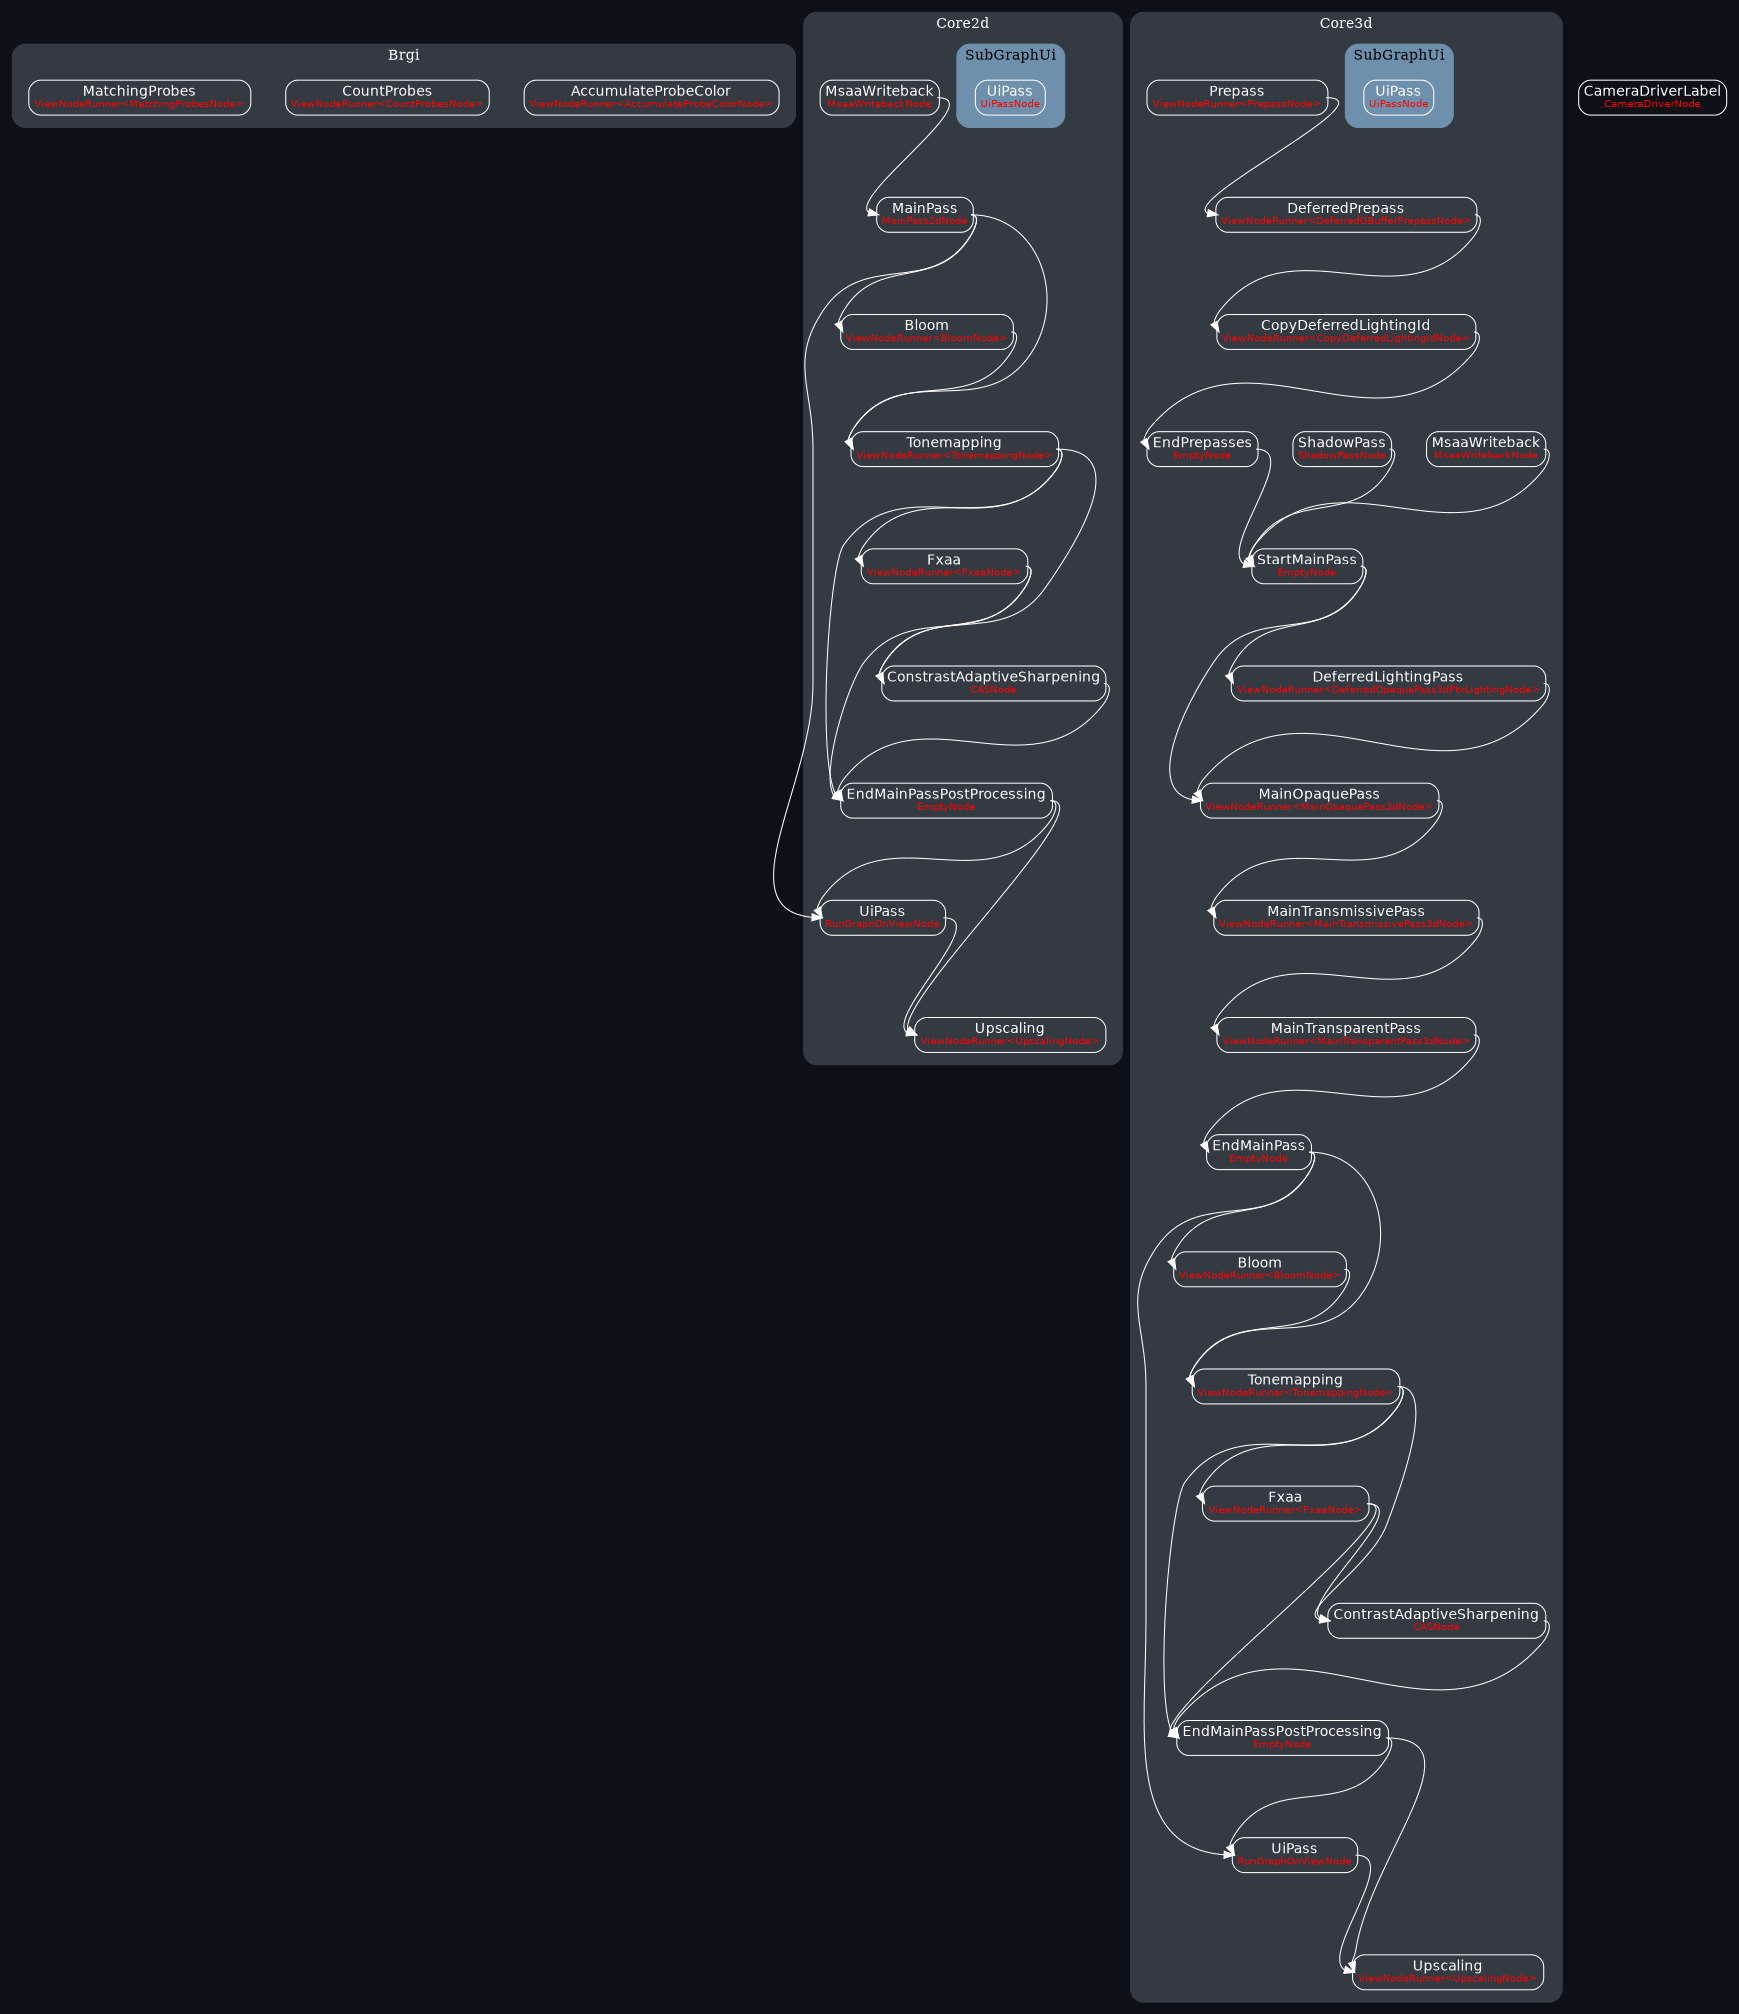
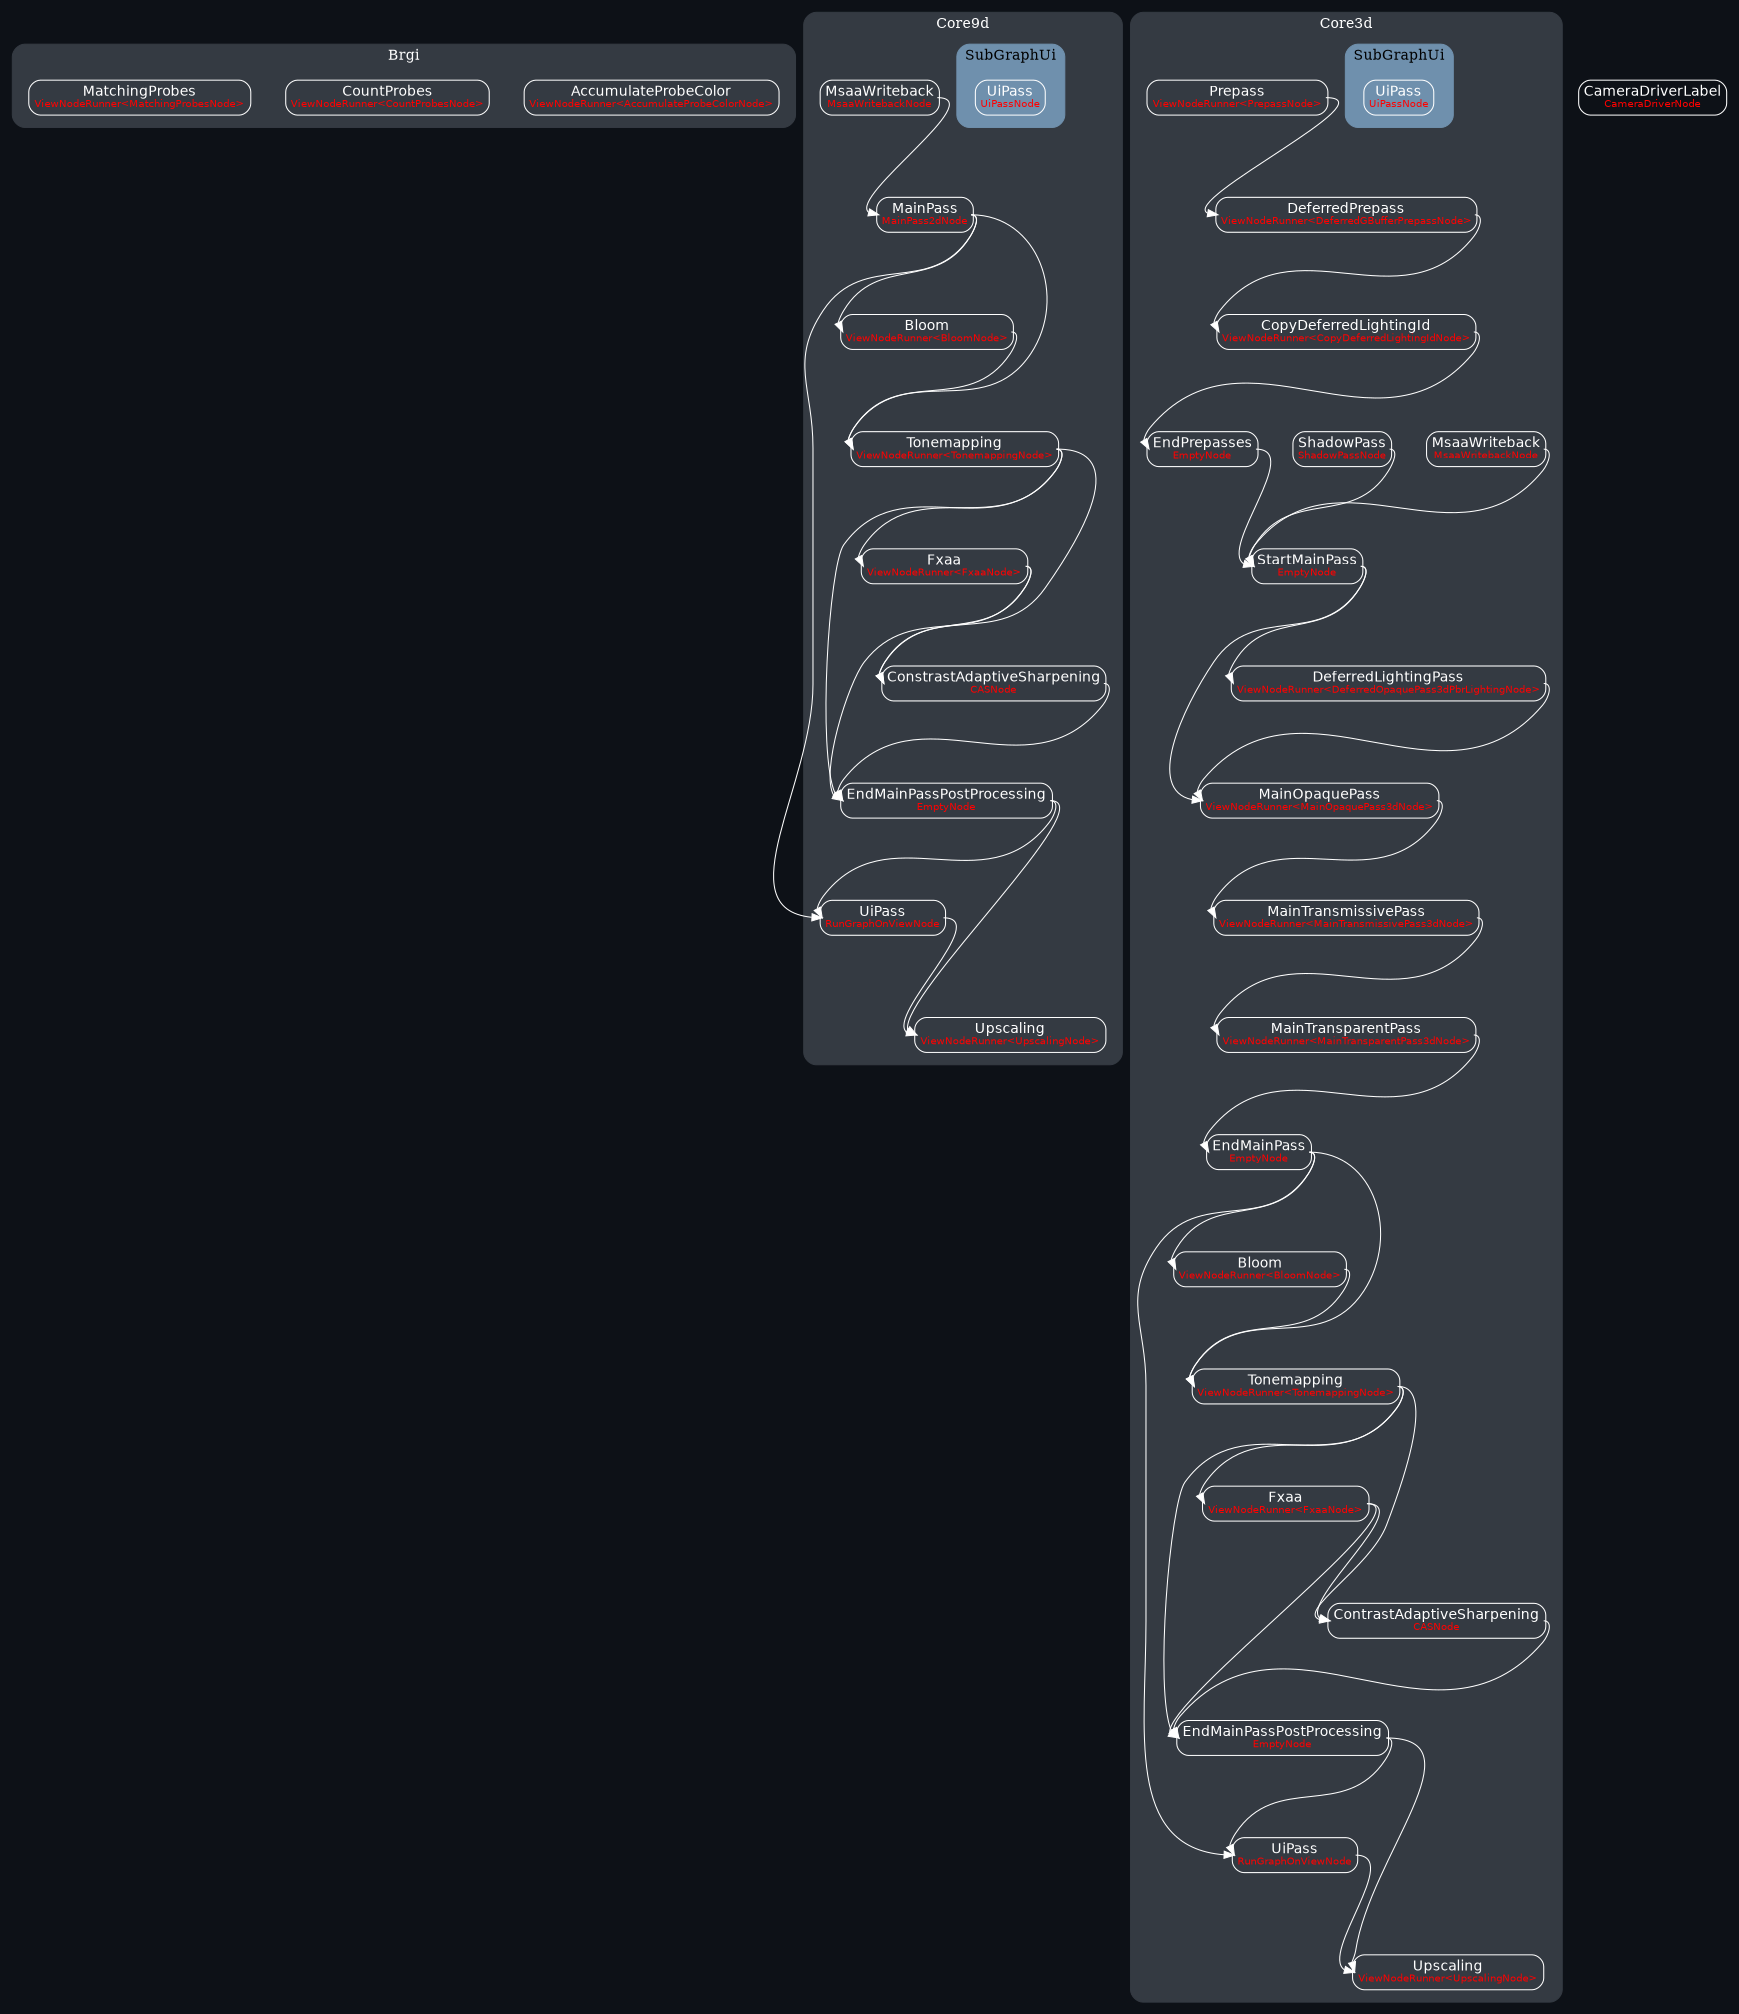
  digraph {
    bgcolor="#0d1117"
    rankdir=TB
    ranksep=1.0
    node [color=white fillcolor=white fontcolor=white fontname=Helvetica shape=plaintext]
    edge [color=white fontcolor=white fontname=Helvetica headport="title:w" tailport="title:e"]
    n1 [label=<<TABLE STYLE="rounded"><TR><TD PORT="title" BORDER="0" COLSPAN="2">AccumulateProbeColor<BR/><FONT COLOR="red" POINT-SIZE="10">ViewNodeRunner&lt;AccumulateProbeColorNode&gt;</FONT></TD></TR></TABLE>>]
    n2 [label=<<TABLE STYLE="rounded"><TR><TD PORT="title" BORDER="0" COLSPAN="2">CountProbes<BR/><FONT COLOR="red" POINT-SIZE="10">ViewNodeRunner&lt;CountProbesNode&gt;</FONT></TD></TR></TABLE>>]
    n3 [label=<<TABLE STYLE="rounded"><TR><TD PORT="title" BORDER="0" COLSPAN="2">MatchingProbes<BR/><FONT COLOR="red" POINT-SIZE="10">ViewNodeRunner&lt;MatchingProbesNode&gt;</FONT></TD></TR></TABLE>>]
    n4 [label=<<TABLE STYLE="rounded"><TR><TD PORT="title" BORDER="0" COLSPAN="2">UiPass<BR/><FONT COLOR="red" POINT-SIZE="10">UiPassNode</FONT></TD></TR></TABLE>>]
    n5 [label=<<TABLE STYLE="rounded"><TR><TD PORT="title" BORDER="0" COLSPAN="2">ConstrastAdaptiveSharpening<BR/><FONT COLOR="red" POINT-SIZE="10">CASNode</FONT></TD></TR></TABLE>>]
    n6 [label=<<TABLE STYLE="rounded"><TR><TD PORT="title" BORDER="0" COLSPAN="2">EndMainPassPostProcessing<BR/><FONT COLOR="red" POINT-SIZE="10">EmptyNode</FONT></TD></TR></TABLE>>]
    n7 [label=<<TABLE STYLE="rounded"><TR><TD PORT="title" BORDER="0" COLSPAN="2">MainPass<BR/><FONT COLOR="red" POINT-SIZE="10">MainPass2dNode</FONT></TD></TR></TABLE>>]
    n8 [label=<<TABLE STYLE="rounded"><TR><TD PORT="title" BORDER="0" COLSPAN="2">UiPass<BR/><FONT COLOR="red" POINT-SIZE="10">RunGraphOnViewNode</FONT></TD></TR></TABLE>>]
    n9 [label=<<TABLE STYLE="rounded"><TR><TD PORT="title" BORDER="0" COLSPAN="2">Bloom<BR/><FONT COLOR="red" POINT-SIZE="10">ViewNodeRunner&lt;BloomNode&gt;</FONT></TD></TR></TABLE>>]
    n10 [label=<<TABLE STYLE="rounded"><TR><TD PORT="title" BORDER="0" COLSPAN="2">Tonemapping<BR/><FONT COLOR="red" POINT-SIZE="10">ViewNodeRunner&lt;TonemappingNode&gt;</FONT></TD></TR></TABLE>>]
    n11 [label=<<TABLE STYLE="rounded"><TR><TD PORT="title" BORDER="0" COLSPAN="2">MsaaWriteback<BR/><FONT COLOR="red" POINT-SIZE="10">MsaaWritebackNode</FONT></TD></TR></TABLE>>]
    n12 [label=<<TABLE STYLE="rounded"><TR><TD PORT="title" BORDER="0" COLSPAN="2">Upscaling<BR/><FONT COLOR="red" POINT-SIZE="10">ViewNodeRunner&lt;UpscalingNode&gt;</FONT></TD></TR></TABLE>>]
    n13 [label=<<TABLE STYLE="rounded"><TR><TD PORT="title" BORDER="0" COLSPAN="2">Fxaa<BR/><FONT COLOR="red" POINT-SIZE="10">ViewNodeRunner&lt;FxaaNode&gt;</FONT></TD></TR></TABLE>>]
    n14 [label=<<TABLE STYLE="rounded"><TR><TD PORT="title" BORDER="0" COLSPAN="2">UiPass<BR/><FONT COLOR="red" POINT-SIZE="10">UiPassNode</FONT></TD></TR></TABLE>>]
    n15 [label=<<TABLE STYLE="rounded"><TR><TD PORT="title" BORDER="0" COLSPAN="2">ContrastAdaptiveSharpening<BR/><FONT COLOR="red" POINT-SIZE="10">CASNode</FONT></TD></TR></TABLE>>]
    n16 [label=<<TABLE STYLE="rounded"><TR><TD PORT="title" BORDER="0" COLSPAN="2">EndMainPassPostProcessing<BR/><FONT COLOR="red" POINT-SIZE="10">EmptyNode</FONT></TD></TR></TABLE>>]
    n17 [label=<<TABLE STYLE="rounded"><TR><TD PORT="title" BORDER="0" COLSPAN="2">MsaaWriteback<BR/><FONT COLOR="red" POINT-SIZE="10">MsaaWritebackNode</FONT></TD></TR></TABLE>>]
    n18 [label=<<TABLE STYLE="rounded"><TR><TD PORT="title" BORDER="0" COLSPAN="2">StartMainPass<BR/><FONT COLOR="red" POINT-SIZE="10">EmptyNode</FONT></TD></TR></TABLE>>]
    n19 [label=<<TABLE STYLE="rounded"><TR><TD PORT="title" BORDER="0" COLSPAN="2">ShadowPass<BR/><FONT COLOR="red" POINT-SIZE="10">ShadowPassNode</FONT></TD></TR></TABLE>>]
    n20 [label=<<TABLE STYLE="rounded"><TR><TD PORT="title" BORDER="0" COLSPAN="2">EndMainPass<BR/><FONT COLOR="red" POINT-SIZE="10">EmptyNode</FONT></TD></TR></TABLE>>]
    n21 [label=<<TABLE STYLE="rounded"><TR><TD PORT="title" BORDER="0" COLSPAN="2">UiPass<BR/><FONT COLOR="red" POINT-SIZE="10">RunGraphOnViewNode</FONT></TD></TR></TABLE>>]
    n22 [label=<<TABLE STYLE="rounded"><TR><TD PORT="title" BORDER="0" COLSPAN="2">Bloom<BR/><FONT COLOR="red" POINT-SIZE="10">ViewNodeRunner&lt;BloomNode&gt;</FONT></TD></TR></TABLE>>]
    n23 [label=<<TABLE STYLE="rounded"><TR><TD PORT="title" BORDER="0" COLSPAN="2">Tonemapping<BR/><FONT COLOR="red" POINT-SIZE="10">ViewNodeRunner&lt;TonemappingNode&gt;</FONT></TD></TR></TABLE>>]
    n24 [label=<<TABLE STYLE="rounded"><TR><TD PORT="title" BORDER="0" COLSPAN="2">Upscaling<BR/><FONT COLOR="red" POINT-SIZE="10">ViewNodeRunner&lt;UpscalingNode&gt;</FONT></TD></TR></TABLE>>]
    n25 [label=<<TABLE STYLE="rounded"><TR><TD PORT="title" BORDER="0" COLSPAN="2">EndPrepasses<BR/><FONT COLOR="red" POINT-SIZE="10">EmptyNode</FONT></TD></TR></TABLE>>]
    n26 [label=<<TABLE STYLE="rounded"><TR><TD PORT="title" BORDER="0" COLSPAN="2">MainOpaquePass<BR/><FONT COLOR="red" POINT-SIZE="10">ViewNodeRunner&lt;MainOpaquePass3dNode&gt;</FONT></TD></TR></TABLE>>]
    n27 [label=<<TABLE STYLE="rounded"><TR><TD PORT="title" BORDER="0" COLSPAN="2">DeferredLightingPass<BR/><FONT COLOR="red" POINT-SIZE="10">ViewNodeRunner&lt;DeferredOpaquePass3dPbrLightingNode&gt;</FONT></TD></TR></TABLE>>]
    n28 [label=<<TABLE STYLE="rounded"><TR><TD PORT="title" BORDER="0" COLSPAN="2">MainTransmissivePass<BR/><FONT COLOR="red" POINT-SIZE="10">ViewNodeRunner&lt;MainTransmissivePass3dNode&gt;</FONT></TD></TR></TABLE>>]
    n29 [label=<<TABLE STYLE="rounded"><TR><TD PORT="title" BORDER="0" COLSPAN="2">MainTransparentPass<BR/><FONT COLOR="red" POINT-SIZE="10">ViewNodeRunner&lt;MainTransparentPass3dNode&gt;</FONT></TD></TR></TABLE>>]
    n30 [label=<<TABLE STYLE="rounded"><TR><TD PORT="title" BORDER="0" COLSPAN="2">CopyDeferredLightingId<BR/><FONT COLOR="red" POINT-SIZE="10">ViewNodeRunner&lt;CopyDeferredLightingIdNode&gt;</FONT></TD></TR></TABLE>>]
    n31 [label=<<TABLE STYLE="rounded"><TR><TD PORT="title" BORDER="0" COLSPAN="2">DeferredPrepass<BR/><FONT COLOR="red" POINT-SIZE="10">ViewNodeRunner&lt;DeferredGBufferPrepassNode&gt;</FONT></TD></TR></TABLE>>]
    n32 [label=<<TABLE STYLE="rounded"><TR><TD PORT="title" BORDER="0" COLSPAN="2">Fxaa<BR/><FONT COLOR="red" POINT-SIZE="10">ViewNodeRunner&lt;FxaaNode&gt;</FONT></TD></TR></TABLE>>]
    n33 [label=<<TABLE STYLE="rounded"><TR><TD PORT="title" BORDER="0" COLSPAN="2">Prepass<BR/><FONT COLOR="red" POINT-SIZE="10">ViewNodeRunner&lt;PrepassNode&gt;</FONT></TD></TR></TABLE>>]
    n34 [label=<<TABLE STYLE="rounded"><TR><TD PORT="title" BORDER="0" COLSPAN="2">CameraDriverLabel<BR/><FONT COLOR="red" POINT-SIZE="10">CameraDriverNode</FONT></TD></TR></TABLE>>]
    subgraph cluster_1 {
      color="#343a42"
      fontcolor=white
      label=Brgi
      style="rounded,filled"
      n1
      n2
      n3
    }
    subgraph cluster_2 {
      color="#343a42"
      fontcolor=white
-     label=Core2d
+     label=Core9d
      style="rounded,filled"
      n5
      n6
      n7
      n8
      n9
      n10
      n11
      n12
      n13
      subgraph cluster_3 {
        color="#6f90ad"
        fontcolor=black
        label=SubGraphUi
        style="rounded,filled"
        n4
      }
    }
    subgraph cluster_4 {
      color="#343a42"
      fontcolor=white
      label=Core3d
      style="rounded,filled"
      n15
      n16
      n17
      n18
      n19
      n20
      n21
      n22
      n23
      n24
      n25
      n26
      n27
      n28
      n29
      n30
      n31
      n32
      n33
      subgraph cluster_5 {
        color="#6f90ad"
        fontcolor=black
        label=SubGraphUi
        style="rounded,filled"
        n14
      }
    }
    n5 -> n6
    n6 -> n8
    n6 -> n12
    n7 -> n8
    n7 -> n9
    n7 -> n10
    n8 -> n12
    n9 -> n10
    n10 -> n5
    n10 -> n6
    n10 -> n13
    n11 -> n7
    n13 -> n5
    n13 -> n6
    n15 -> n16
    n16 -> n21
    n16 -> n24
    n17 -> n18
    n18 -> n26
    n18 -> n27
    n19 -> n18
    n20 -> n21
    n20 -> n22
    n20 -> n23
    n21 -> n24
    n22 -> n23
    n23 -> n15
    n23 -> n16
    n23 -> n32
    n25 -> n18
    n26 -> n28
    n27 -> n26
    n28 -> n29
    n29 -> n20
    n30 -> n25
    n31 -> n30
    n32 -> n15
    n32 -> n16
    n33 -> n31
  }
